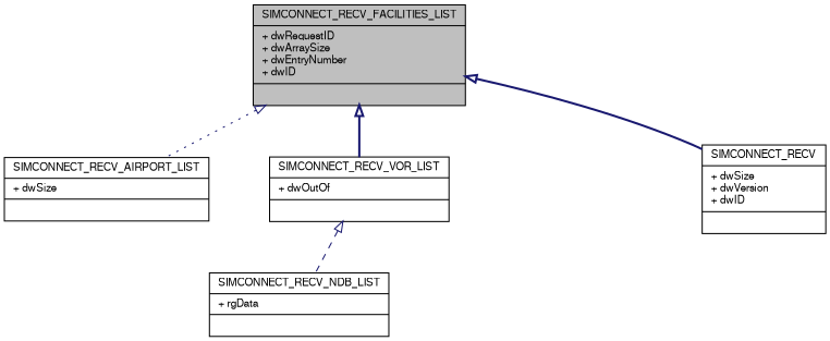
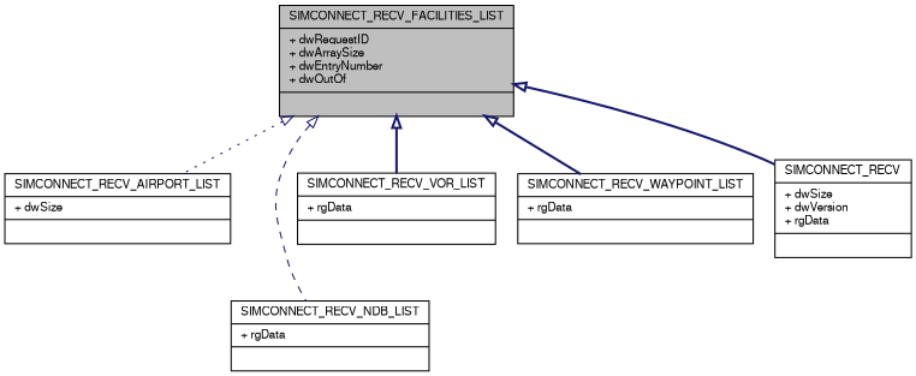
  digraph {
    node [color=black fontname=FreeSans fontsize=10 shape=record]
    edge [arrowtail=onormal color=midnightblue dir=back fontname=FreeSans fontsize=10 labelfontname=FreeSans labelfontsize=10 style=bold]
-   n1 [fillcolor=grey75 fontcolor=black height=0.2 label="{SIMCONNECT_RECV_FACILITIES_LIST\n|+ dwRequestID\l+ dwArraySize\l+ dwEntryNumber\l+ dwID\l|}" style=filled width=0.4]
+   n1 [fillcolor=grey75 fontcolor=black height=0.2 label="{SIMCONNECT_RECV_FACILITIES_LIST\n|+ dwRequestID\l+ dwArraySize\l+ dwEntryNumber\l+ dwOutOf\l|}" style=filled width=0.4]
    n2 [height=0.2 label="{SIMCONNECT_RECV_AIRPORT_LIST\n|+ dwSize\l|}" width=0.4]
    n3 [height=0.2 label="{SIMCONNECT_RECV_NDB_LIST\n|+ rgData\l|}" width=0.4]
-   n4 [height=0.2 label="{SIMCONNECT_RECV_VOR_LIST\n|+ dwOutOf\l|}" width=0.4]
-   n6 [height=0.2 label="{SIMCONNECT_RECV\n|+ dwSize\l+ dwVersion\l+ dwID\l|}" width=0.4]
+   n4 [height=0.2 label="{SIMCONNECT_RECV_VOR_LIST\n|+ rgData\l|}" width=0.4]
+   n5 [height=0.2 label="{SIMCONNECT_RECV_WAYPOINT_LIST\n|+ rgData\l|}" width=0.4]
+   n6 [height=0.2 label="{SIMCONNECT_RECV\n|+ dwSize\l+ dwVersion\l+ rgData\l|}" width=0.4]
    n1 -> n2 [style=dotted]
-   n4 -> n3 [style=dashed]
+   n1 -> n3 [style=dashed]
    n1 -> n4
+   n1 -> n5
    n1 -> n6
  }
